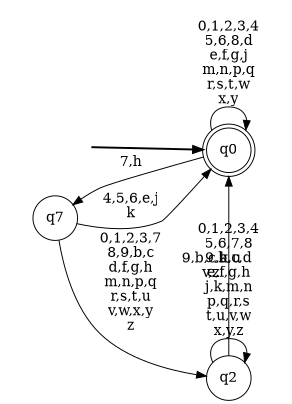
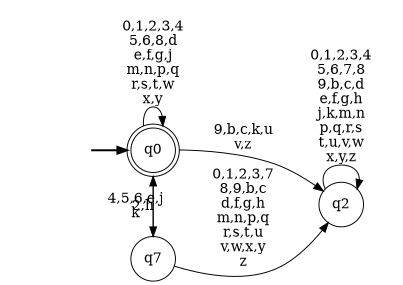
  digraph {
    rankdir=LR
    node [shape=circle style=filled color=black fillcolor=white]
    __start0 [height=0 shape=none style=invis width=0 color="" fillcolor=""]
    n2 [label=q0 shape=doublecircle style="rounded,filled"]
    n3 [label=q7]
    n4 [label=q2]
    subgraph cluster_1 {
      nodesep=0.15
      ranksep=0.15
      style=invis
      __start0
      n2
    }
    __start0 -> n2 [penwidth=2]
    n2 -> n2 [label="0,1,2,3,4\n5,6,8,d\ne,f,g,j\nm,n,p,q\nr,s,t,w\nx,y"]
-   n2 -> n3 [label="7,h"]
-   n4 -> n2 [label="9,b,c,k,u\nv,z"]
+   n2 -> n3 [label="2,h"]
+   n2 -> n4 [label="9,b,c,k,u\nv,z"]
    n3 -> n2 [label="4,5,6,e,j\nk"]
    n3 -> n4 [label="0,1,2,3,7\n8,9,b,c\nd,f,g,h\nm,n,p,q\nr,s,t,u\nv,w,x,y\nz"]
    n4 -> n4 [label="0,1,2,3,4\n5,6,7,8\n9,b,c,d\ne,f,g,h\nj,k,m,n\np,q,r,s\nt,u,v,w\nx,y,z"]
  }
